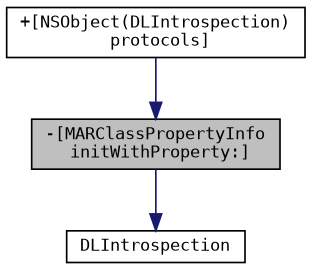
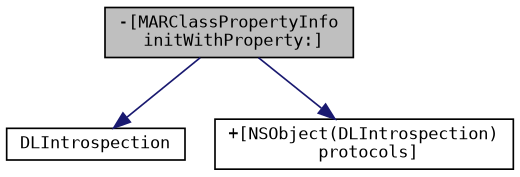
  digraph {
    fontname="DejaVu Sans Mono"
    rankdir=TB
    node [color=black fillcolor=white fontname="DejaVu Sans Mono" fontsize=10 shape=record style=filled]
    edge [color=midnightblue fontname="DejaVu Sans Mono" fontsize=10 labelfontname=Helvetica labelfontsize=10 style=solid]
    n1 [fillcolor=grey75 fontcolor=black height=0.2 label="-[MARClassPropertyInfo\l initWithProperty:]" width=0.4]
    n2 [height=0.2 label=DLIntrospection width=0.4]
    n3 [height=0.2 label="+[NSObject(DLIntrospection)\l protocols]" width=0.4]
    n1 -> n2
-   n3 -> n1
+   n1 -> n3
  }
